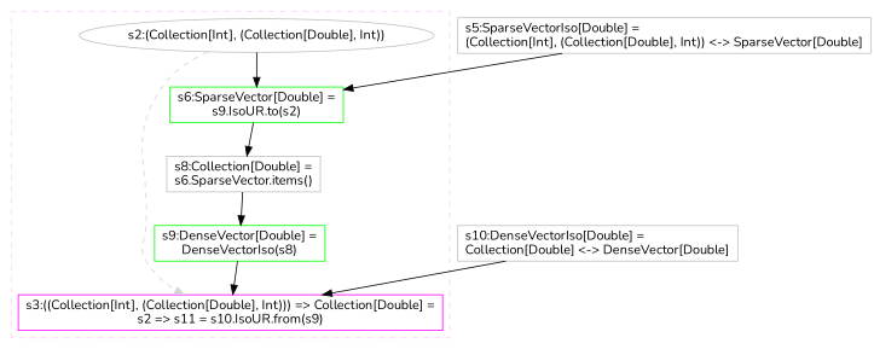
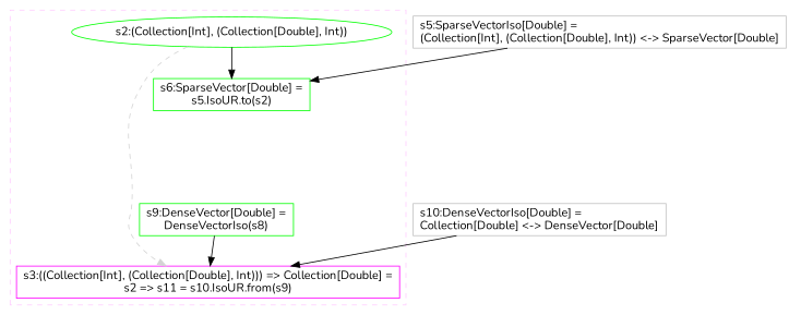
  digraph {
    concentrate=true
    fontname=Nunito
    node [color=gray fontname=Nunito shape=box]
    edge [fontname=Nunito style=solid]
-   n1 [label="s2:(Collection[Int], (Collection[Double], Int))" shape=""]
+   n1 [color=green label="s2:(Collection[Int], (Collection[Double], Int))" shape=""]
    n2 [color=magenta label="s3:((Collection[Int], (Collection[Double], Int))) => Collection[Double] =\ls2 => s11 = s10.IsoUR.from(s9)"]
-   n3 [color=green label="s6:SparseVector[Double] =\ls9.IsoUR.to(s2)"]
-   n4 [label="s8:Collection[Double] =\ls6.SparseVector.items()"]
+   n3 [color=green label="s6:SparseVector[Double] =\ls5.IsoUR.to(s2)"]
    n5 [color=green label="s9:DenseVector[Double] =\lDenseVectorIso(s8)"]
    n6 [label="s10:DenseVectorIso[Double] =\lCollection[Double] <-> DenseVector[Double]"]
    n7 [label="s5:SparseVectorIso[Double] =\l(Collection[Int], (Collection[Double], Int)) <-> SparseVector[Double]"]
    subgraph cluster_1 {
      color="#FFCCFF"
      style=dashed
      n3
-     n4
      n5
      subgraph sub_2 {
        color="#FFCCFF"
        rank=source
        style=dashed
        n1
      }
      subgraph sub_3 {
        color="#FFCCFF"
        rank=sink
        style=dashed
        n2
      }
    }
    n1 -> n2 [color=lightgray style=dashed weight=0]
    n1 -> n3
-   n3 -> n4
-   n4 -> n5
    n5 -> n2
    n6 -> n2
    n7 -> n3
  }
